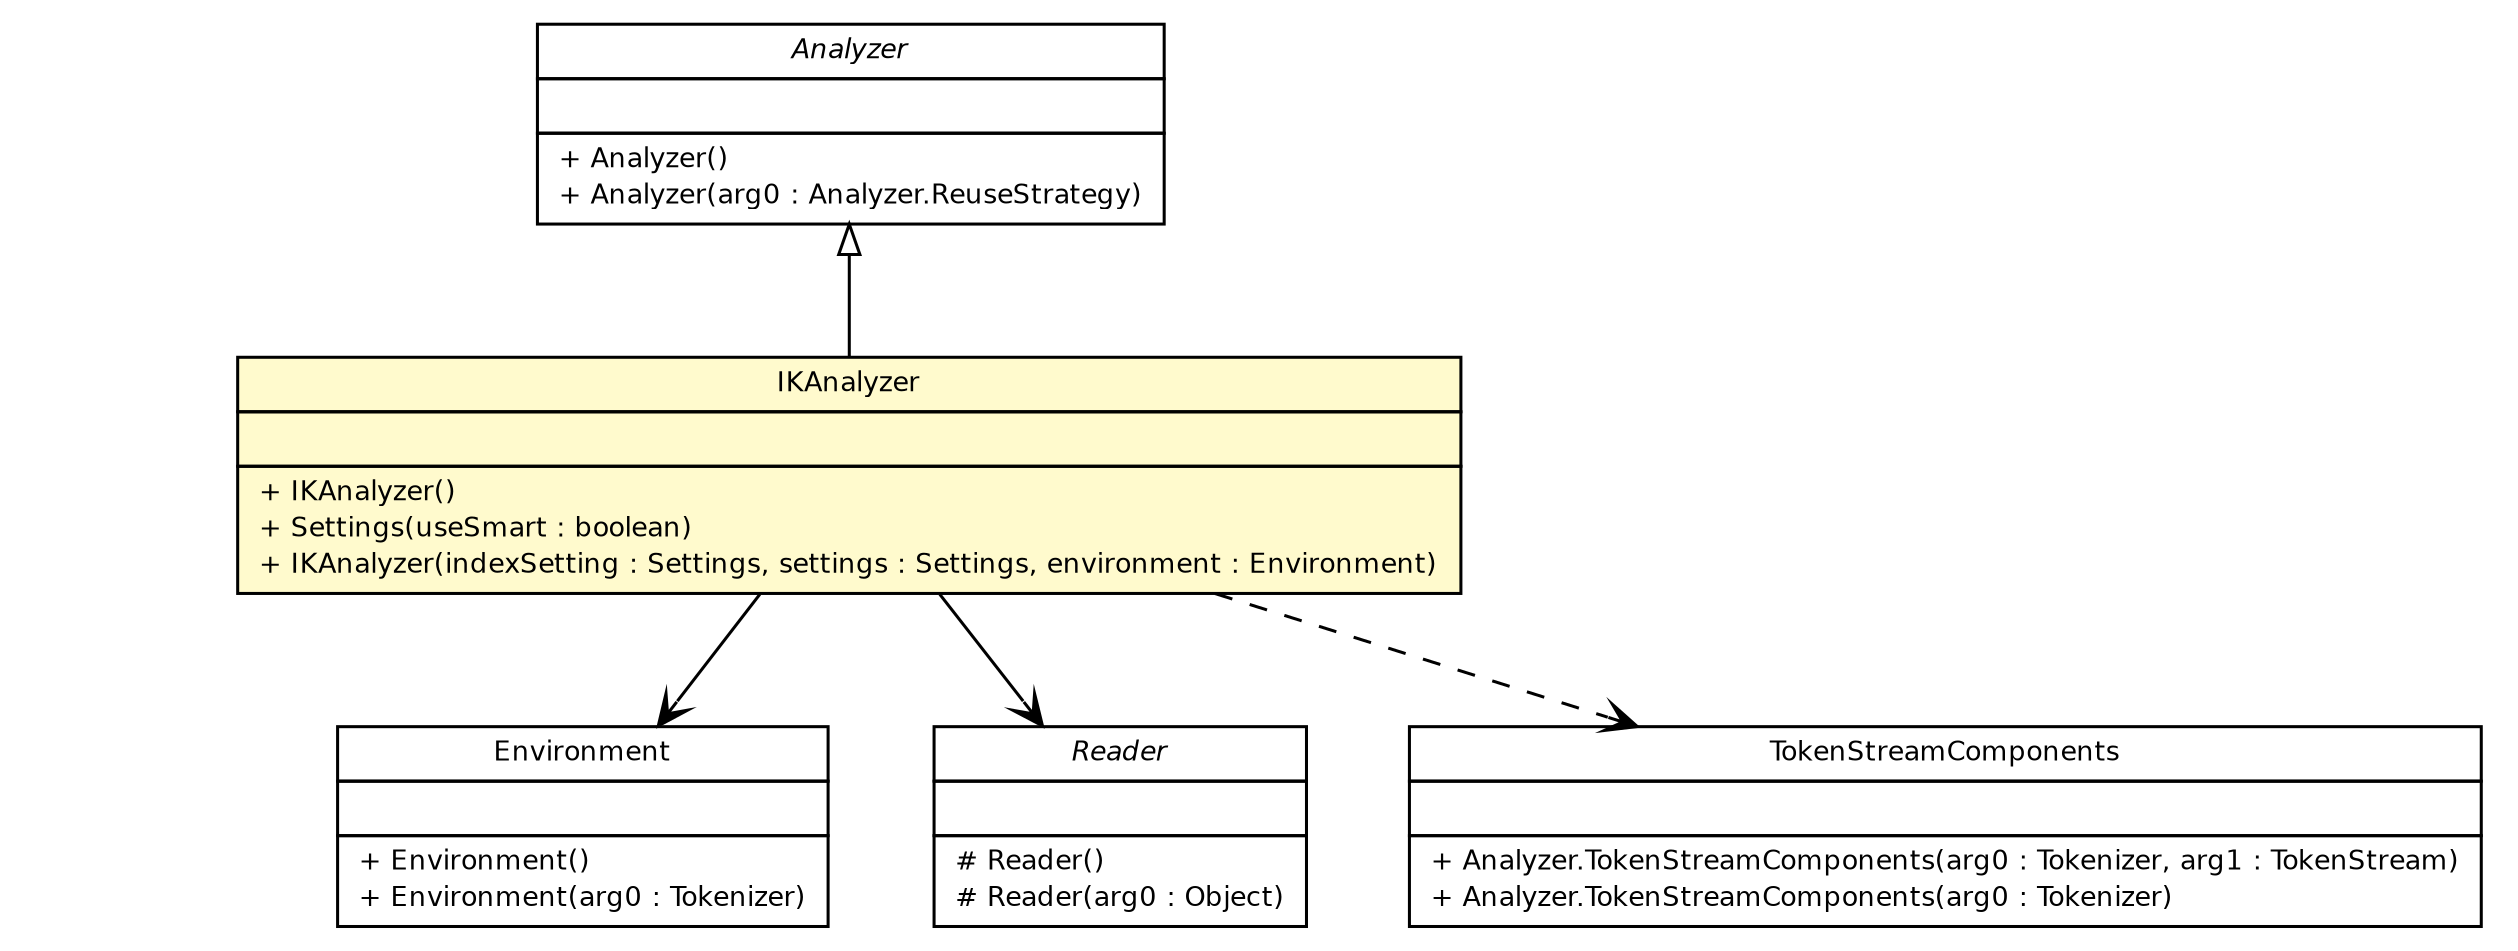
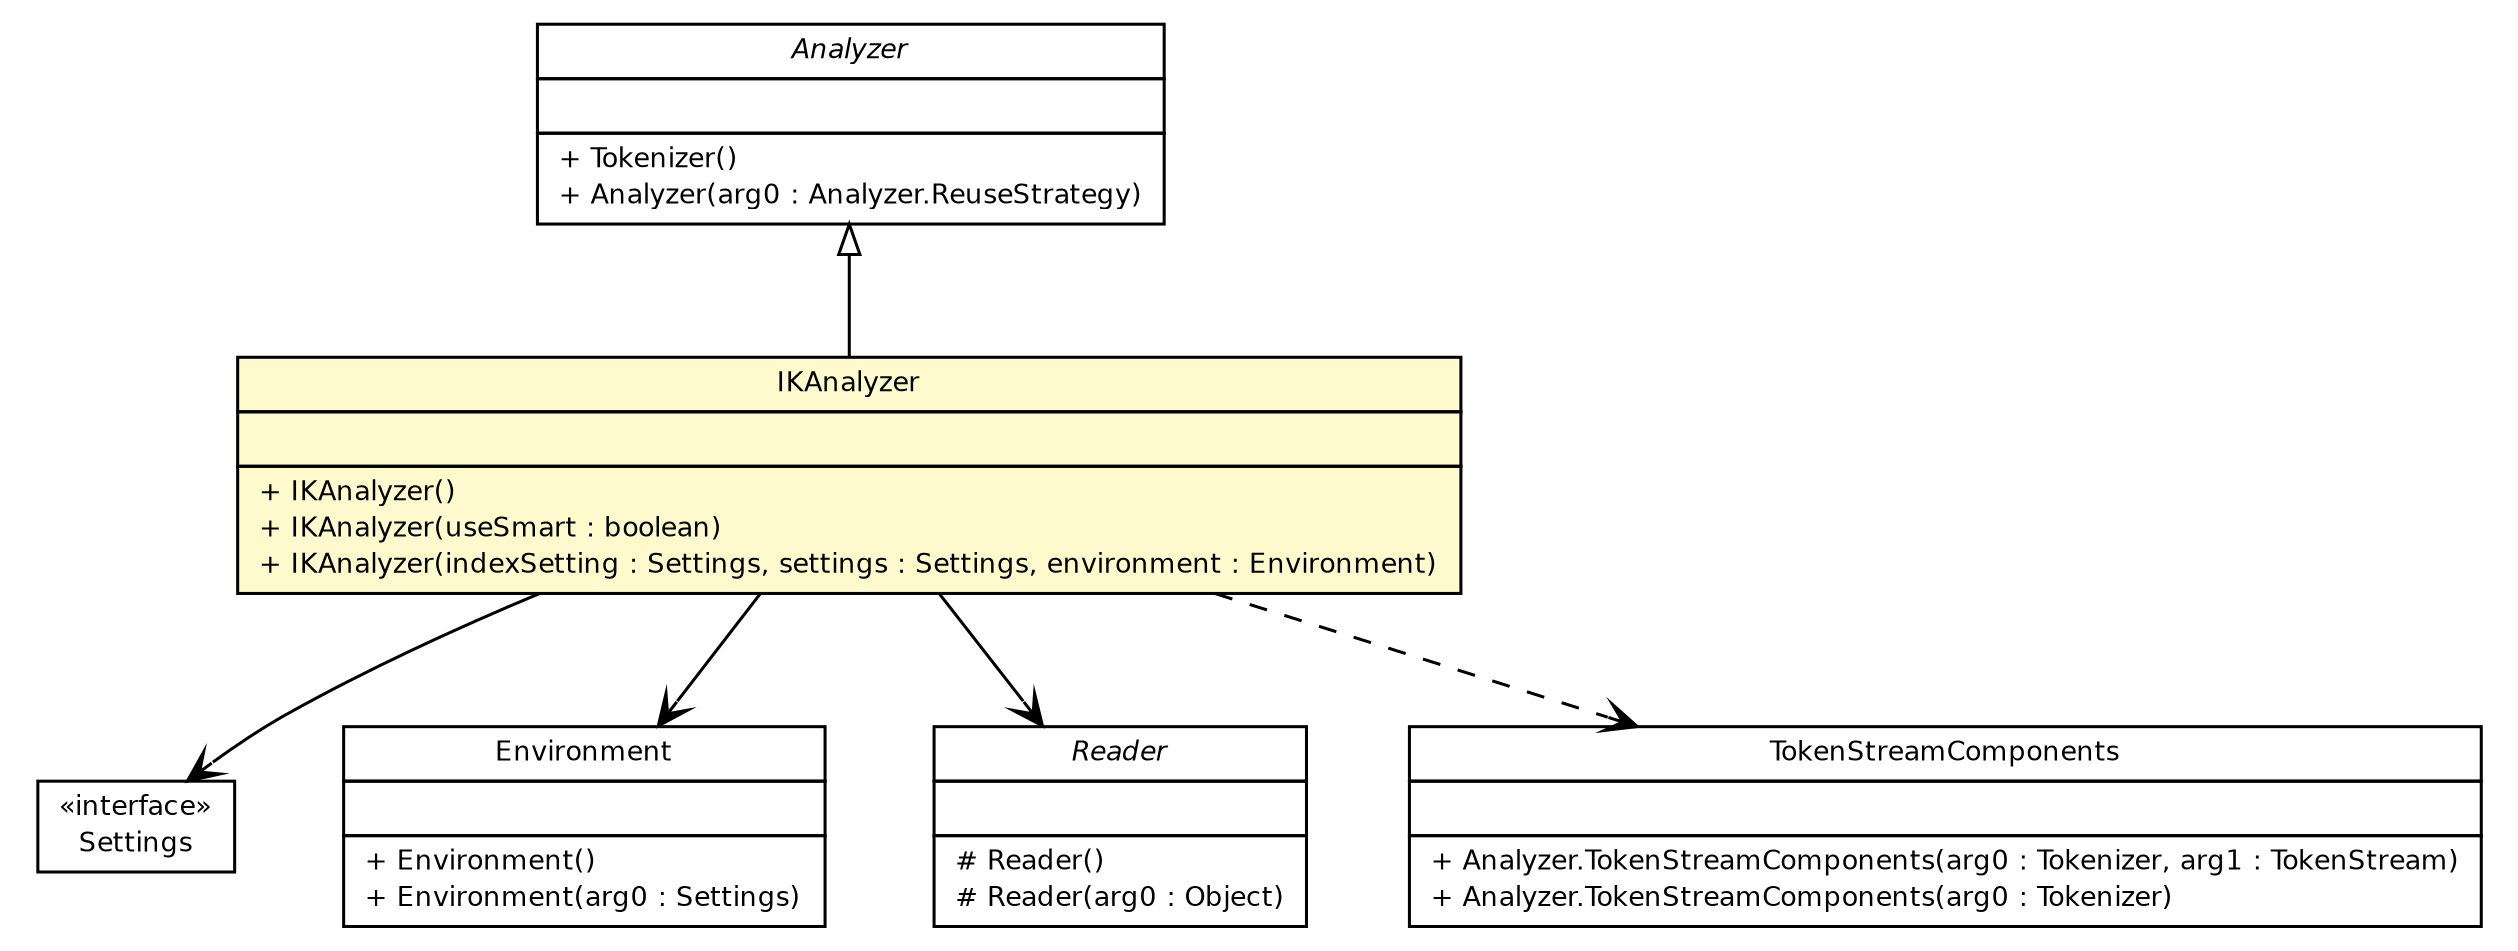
  digraph {
    node [fontcolor=black fontname=Helvetica fontsize=9.0 shape=plaintext]
    edge [arrowhead=open color=black fontcolor=black fontname=Helvetica fontsize=10.0 headport=p labelfontname=Helvetica labelfontsize=10 tailport=p]
-   n1 [label=<<table border="0" cellborder="1" cellspacing="0" cellpadding="2" port="p" bgcolor="lemonChiffon" href="./IKAnalyzer.html"> 		<tr><td><table border="0" cellspacing="0" cellpadding="1"> 			<tr><td> IKAnalyzer </td></tr> 		</table></td></tr> 		<tr><td><table border="0" cellspacing="0" cellpadding="1"> 			<tr><td align="left">  </td></tr> 		</table></td></tr> 		<tr><td><table border="0" cellspacing="0" cellpadding="1"> 			<tr><td align="left"> + IKAnalyzer() </td></tr> 			<tr><td align="left"> + Settings(useSmart : boolean) </td></tr> 			<tr><td align="left"> + IKAnalyzer(indexSetting : Settings, settings : Settings, environment : Environment) </td></tr> 		</table></td></tr> 		</table>>]
-   n3 [label=<<table border="0" cellborder="1" cellspacing="0" cellpadding="2" port="p" href="http://java.sun.com/j2se/1.4.2/docs/api/org/elasticsearch/env/Environment.html"> 		<tr><td><table border="0" cellspacing="0" cellpadding="1"> 			<tr><td> Environment </td></tr> 		</table></td></tr> 		<tr><td><table border="0" cellspacing="0" cellpadding="1"> 			<tr><td align="left">  </td></tr> 		</table></td></tr> 		<tr><td><table border="0" cellspacing="0" cellpadding="1"> 			<tr><td align="left"> + Environment() </td></tr> 			<tr><td align="left"> + Environment(arg0 : Tokenizer) </td></tr> 		</table></td></tr> 		</table>>]
+   n1 [label=<<table border="0" cellborder="1" cellspacing="0" cellpadding="2" port="p" bgcolor="lemonChiffon" href="./IKAnalyzer.html"> 		<tr><td><table border="0" cellspacing="0" cellpadding="1"> 			<tr><td> IKAnalyzer </td></tr> 		</table></td></tr> 		<tr><td><table border="0" cellspacing="0" cellpadding="1"> 			<tr><td align="left">  </td></tr> 		</table></td></tr> 		<tr><td><table border="0" cellspacing="0" cellpadding="1"> 			<tr><td align="left"> + IKAnalyzer() </td></tr> 			<tr><td align="left"> + IKAnalyzer(useSmart : boolean) </td></tr> 			<tr><td align="left"> + IKAnalyzer(indexSetting : Settings, settings : Settings, environment : Environment) </td></tr> 		</table></td></tr> 		</table>>]
+   n2 [label=<<table border="0" cellborder="1" cellspacing="0" cellpadding="2" port="p" href="http://java.sun.com/j2se/1.4.2/docs/api/org/elasticsearch/common/settings/Settings.html"> 		<tr><td><table border="0" cellspacing="0" cellpadding="1"> 			<tr><td> &laquo;interface&raquo; </td></tr> 			<tr><td> Settings </td></tr> 		</table></td></tr> 		</table>>]
+   n3 [label=<<table border="0" cellborder="1" cellspacing="0" cellpadding="2" port="p" href="http://java.sun.com/j2se/1.4.2/docs/api/org/elasticsearch/env/Environment.html"> 		<tr><td><table border="0" cellspacing="0" cellpadding="1"> 			<tr><td> Environment </td></tr> 		</table></td></tr> 		<tr><td><table border="0" cellspacing="0" cellpadding="1"> 			<tr><td align="left">  </td></tr> 		</table></td></tr> 		<tr><td><table border="0" cellspacing="0" cellpadding="1"> 			<tr><td align="left"> + Environment() </td></tr> 			<tr><td align="left"> + Environment(arg0 : Settings) </td></tr> 		</table></td></tr> 		</table>>]
    n4 [label=<<table border="0" cellborder="1" cellspacing="0" cellpadding="2" port="p" href="http://java.sun.com/j2se/1.4.2/docs/api/java/io/Reader.html"> 		<tr><td><table border="0" cellspacing="0" cellpadding="1"> 			<tr><td><font face="Helvetica-Oblique"> Reader </font></td></tr> 		</table></td></tr> 		<tr><td><table border="0" cellspacing="0" cellpadding="1"> 			<tr><td align="left">  </td></tr> 		</table></td></tr> 		<tr><td><table border="0" cellspacing="0" cellpadding="1"> 			<tr><td align="left"> # Reader() </td></tr> 			<tr><td align="left"> # Reader(arg0 : Object) </td></tr> 		</table></td></tr> 		</table>>]
    n5 [label=<<table border="0" cellborder="1" cellspacing="0" cellpadding="2" port="p" href="http://java.sun.com/j2se/1.4.2/docs/api/org/apache/lucene/analysis/Analyzer/TokenStreamComponents.html"> 		<tr><td><table border="0" cellspacing="0" cellpadding="1"> 			<tr><td> TokenStreamComponents </td></tr> 		</table></td></tr> 		<tr><td><table border="0" cellspacing="0" cellpadding="1"> 			<tr><td align="left">  </td></tr> 		</table></td></tr> 		<tr><td><table border="0" cellspacing="0" cellpadding="1"> 			<tr><td align="left"> + Analyzer.TokenStreamComponents(arg0 : Tokenizer, arg1 : TokenStream) </td></tr> 			<tr><td align="left"> + Analyzer.TokenStreamComponents(arg0 : Tokenizer) </td></tr> 		</table></td></tr> 		</table>>]
-   n6 [label=<<table border="0" cellborder="1" cellspacing="0" cellpadding="2" port="p" href="http://java.sun.com/j2se/1.4.2/docs/api/org/apache/lucene/analysis/Analyzer.html"> 		<tr><td><table border="0" cellspacing="0" cellpadding="1"> 			<tr><td><font face="Helvetica-Oblique"> Analyzer </font></td></tr> 		</table></td></tr> 		<tr><td><table border="0" cellspacing="0" cellpadding="1"> 			<tr><td align="left">  </td></tr> 		</table></td></tr> 		<tr><td><table border="0" cellspacing="0" cellpadding="1"> 			<tr><td align="left"> + Analyzer() </td></tr> 			<tr><td align="left"> + Analyzer(arg0 : Analyzer.ReuseStrategy) </td></tr> 		</table></td></tr> 		</table>>]
+   n6 [label=<<table border="0" cellborder="1" cellspacing="0" cellpadding="2" port="p" href="http://java.sun.com/j2se/1.4.2/docs/api/org/apache/lucene/analysis/Analyzer.html"> 		<tr><td><table border="0" cellspacing="0" cellpadding="1"> 			<tr><td><font face="Helvetica-Oblique"> Analyzer </font></td></tr> 		</table></td></tr> 		<tr><td><table border="0" cellspacing="0" cellpadding="1"> 			<tr><td align="left">  </td></tr> 		</table></td></tr> 		<tr><td><table border="0" cellspacing="0" cellpadding="1"> 			<tr><td align="left"> + Tokenizer() </td></tr> 			<tr><td align="left"> + Analyzer(arg0 : Analyzer.ReuseStrategy) </td></tr> 		</table></td></tr> 		</table>>]
+   n1 -> n2
    n1 -> n3
    n1 -> n4 [style=solid]
    n1 -> n5 [style=dashed]
    n6 -> n1 [arrowtail=empty dir=back fontsize=10 arrowhead="" color="" fontcolor=""]
  }
